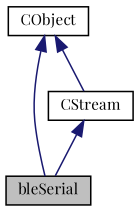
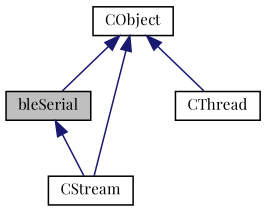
  digraph {
    fontname="Playfair Display"
    node [color=black fillcolor=white fontname="Playfair Display" fontsize=10 shape=record style=filled]
    edge [color=midnightblue dir=back fontname="Playfair Display" fontsize=10 labelfontname=Helvetica labelfontsize=10 style=solid]
    n1 [fillcolor=grey75 fontcolor=black height=0.2 label=bleSerial width=0.4]
    n2 [height=0.2 label=CStream width=0.4]
    n3 [height=0.2 label=CObject width=0.4]
-   n2 -> n1
+   n4 [height=0.2 label=CThread width=0.4]
+   n1 -> n2
    n3 -> n1
    n3 -> n2
+   n3 -> n4
  }
